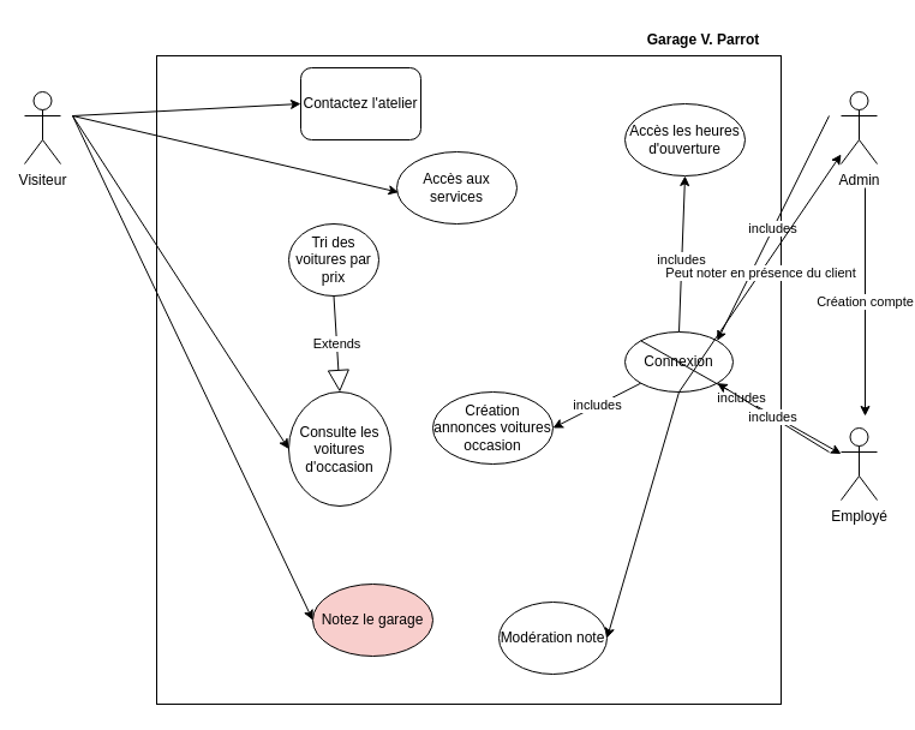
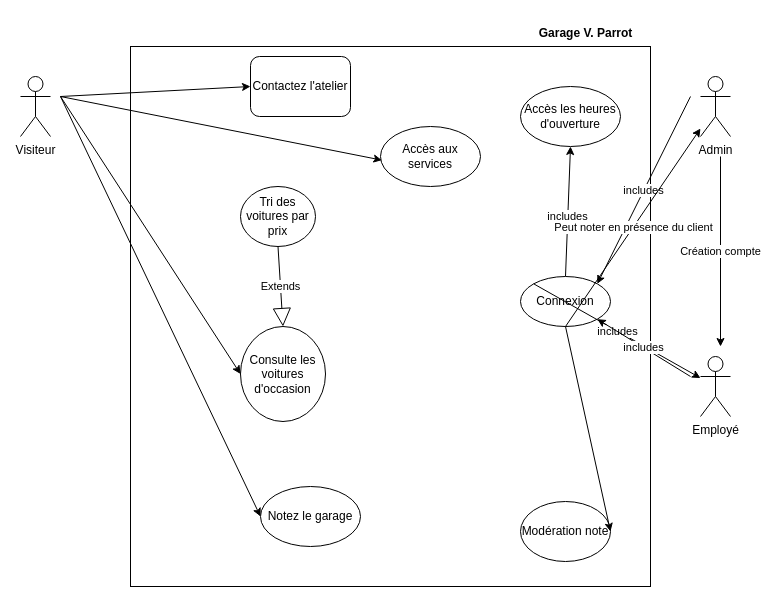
  <mxCell id="0" />
  <mxCell id="1" parent="0" />
  <mxCell id="2" value="" style="rounded=0;whiteSpace=wrap;html=1;" parent="1" vertex="1"><mxGeometry x="130" y="46" width="520" height="540" as="geometry" /></mxCell>
  <mxCell id="3" value="Visiteur" style="shape=umlActor;verticalLabelPosition=bottom;verticalAlign=top;html=1;outlineConnect=0;" parent="1" vertex="1"><mxGeometry x="20" y="76" width="30" height="60" as="geometry" /></mxCell>
- <mxCell id="4" value="Accès aux services" style="ellipse;whiteSpace=wrap;html=1;" parent="1" vertex="1"><mxGeometry x="330" y="126" width="100" height="60" as="geometry" /></mxCell>
+ <mxCell id="4" value="Accès aux services" style="ellipse;whiteSpace=wrap;html=1;" parent="1" vertex="1"><mxGeometry x="380" y="126" width="100" height="60" as="geometry" /></mxCell>
  <mxCell id="5" value="Consulte les voitures d'occasion" style="ellipse;whiteSpace=wrap;html=1;" parent="1" vertex="1"><mxGeometry x="240" y="326" width="85" height="95" as="geometry" /></mxCell>
  <mxCell id="6" value="Tri des voitures par prix" style="ellipse;whiteSpace=wrap;html=1;" parent="1" vertex="1"><mxGeometry x="240" y="186" width="75" height="60" as="geometry" /></mxCell>
  <mxCell id="7" value="Extends" style="endArrow=block;endSize=16;endFill=0;html=1;rounded=0;entryX=0.5;entryY=0;entryDx=0;entryDy=0;exitX=0.5;exitY=1;exitDx=0;exitDy=0;" parent="1" source="6" target="5" edge="1"><mxGeometry x="-0.004" width="160" relative="1" as="geometry"><mxPoint x="430" y="186" as="sourcePoint" /><mxPoint x="590" y="186" as="targetPoint" /><mxPoint as="offset" /></mxGeometry></mxCell>
  <mxCell id="8" value="Contactez l'atelier" style="whiteSpace=wrap;html=1;rounded=1;" parent="1" vertex="1"><mxGeometry x="250" y="56" width="100" height="60" as="geometry" /></mxCell>
- <mxCell id="9" value="Notez le garage" style="ellipse;whiteSpace=wrap;html=1;fillColor=#f8cecc;" parent="1" vertex="1"><mxGeometry x="260" y="486" width="100" height="60" as="geometry" /></mxCell>
+ <mxCell id="9" value="Notez le garage" style="ellipse;whiteSpace=wrap;html=1;" parent="1" vertex="1"><mxGeometry x="260" y="486" width="100" height="60" as="geometry" /></mxCell>
  <mxCell id="10" value="" style="endArrow=classic;html=1;rounded=0;entryX=0;entryY=0.5;entryDx=0;entryDy=0;" parent="1" target="5" edge="1"><mxGeometry relative="1" as="geometry"><mxPoint x="60" y="96" as="sourcePoint" /><mxPoint x="260" y="136" as="targetPoint" /></mxGeometry></mxCell>
  <mxCell id="11" value="" style="endArrow=classic;html=1;rounded=0;entryX=0.014;entryY=0.561;entryDx=0;entryDy=0;entryPerimeter=0;" parent="1" target="4" edge="1"><mxGeometry relative="1" as="geometry"><mxPoint x="60" y="96" as="sourcePoint" /><mxPoint x="240" y="136" as="targetPoint" /></mxGeometry></mxCell>
  <mxCell id="12" value="" style="endArrow=classic;html=1;rounded=0;entryX=0;entryY=0.5;entryDx=0;entryDy=0;" parent="1" target="8" edge="1"><mxGeometry relative="1" as="geometry"><mxPoint x="60" y="96" as="sourcePoint" /><mxPoint x="210" y="151" as="targetPoint" /></mxGeometry></mxCell>
  <mxCell id="13" value="" style="endArrow=classic;html=1;rounded=0;entryX=0;entryY=0.5;entryDx=0;entryDy=0;" parent="1" target="9" edge="1"><mxGeometry relative="1" as="geometry"><mxPoint x="60" y="96" as="sourcePoint" /><mxPoint x="160" y="226" as="targetPoint" /></mxGeometry></mxCell>
  <mxCell id="14" value="Admin" style="shape=umlActor;verticalLabelPosition=bottom;verticalAlign=top;html=1;outlineConnect=0;" parent="1" vertex="1"><mxGeometry x="700" y="76" width="30" height="60" as="geometry" /></mxCell>
  <mxCell id="15" value="Employé" style="shape=umlActor;verticalLabelPosition=bottom;verticalAlign=top;html=1;outlineConnect=0;" parent="1" vertex="1"><mxGeometry x="700" y="356" width="30" height="60" as="geometry" /></mxCell>
  <mxCell id="16" value="Accès les heures d'ouverture" style="ellipse;whiteSpace=wrap;html=1;" parent="1" vertex="1"><mxGeometry x="520" y="86" width="100" height="60" as="geometry" /></mxCell>
  <mxCell id="17" value="" style="endArrow=classic;html=1;rounded=0;entryX=0.5;entryY=1;entryDx=0;entryDy=0;exitX=0.5;exitY=0;exitDx=0;exitDy=0;" parent="1" target="16" edge="1" source="19"><mxGeometry relative="1" as="geometry"><mxPoint x="690" y="96" as="sourcePoint" /><mxPoint x="550" y="266" as="targetPoint" /></mxGeometry></mxCell>
  <mxCell id="18" value="includes" style="edgeLabel;html=1;align=center;verticalAlign=middle;resizable=0;points=[];" vertex="1" connectable="0" parent="17"><mxGeometry x="-0.061" y="1" relative="1" as="geometry"><mxPoint as="offset" /></mxGeometry></mxCell>
  <mxCell id="19" value="Connexion" style="ellipse;whiteSpace=wrap;html=1;" parent="1" vertex="1"><mxGeometry x="520" y="276" width="90" height="50" as="geometry" /></mxCell>
  <mxCell id="20" value="includes" style="endArrow=classic;html=1;rounded=0;exitX=0;exitY=0;exitDx=0;exitDy=0;" parent="1" target="15" edge="1" source="19"><mxGeometry relative="1" as="geometry"><mxPoint x="533.18" y="273.322" as="sourcePoint" /><mxPoint x="470" y="296" as="targetPoint" /></mxGeometry></mxCell>
- <mxCell id="21" value="Modération note" style="ellipse;whiteSpace=wrap;html=1;" parent="1" vertex="1"><mxGeometry x="415" y="501" width="90" height="60" as="geometry" /></mxCell>
+ <mxCell id="21" value="Modération note" style="ellipse;whiteSpace=wrap;html=1;" parent="1" vertex="1"><mxGeometry x="520" y="501" width="90" height="60" as="geometry" /></mxCell>
  <mxCell id="22" value="" style="endArrow=classic;html=1;rounded=0;entryX=1;entryY=0.5;entryDx=0;entryDy=0;exitX=0.5;exitY=1;exitDx=0;exitDy=0;" parent="1" target="21" edge="1" source="19"><mxGeometry relative="1" as="geometry"><mxPoint x="690" y="376" as="sourcePoint" /><mxPoint x="610" y="396" as="targetPoint" /></mxGeometry></mxCell>
- <mxCell id="23" value="includes" style="endArrow=classic;html=1;rounded=0;entryX=1;entryY=0.5;entryDx=0;entryDy=0;exitX=0;exitY=1;exitDx=0;exitDy=0;" parent="1" target="30" edge="1" source="19"><mxGeometry relative="1" as="geometry"><mxPoint x="690" y="376" as="sourcePoint" /><mxPoint x="580" y="486" as="targetPoint" /></mxGeometry></mxCell>
  <mxCell id="24" value="includes" style="endArrow=classic;html=1;rounded=0;entryX=1;entryY=1;entryDx=0;entryDy=0;" parent="1" target="19" edge="1"><mxGeometry relative="1" as="geometry"><mxPoint x="690" y="376" as="sourcePoint" /><mxPoint x="490" y="471" as="targetPoint" /></mxGeometry></mxCell>
  <mxCell id="25" value="includes" style="endArrow=classic;html=1;rounded=0;entryX=1;entryY=0;entryDx=0;entryDy=0;" parent="1" target="19" edge="1"><mxGeometry relative="1" as="geometry"><mxPoint x="690" y="96" as="sourcePoint" /><mxPoint x="580" y="226" as="targetPoint" /></mxGeometry></mxCell>
  <mxCell id="26" value=" Garage V. Parrot" style="text;align=center;fontStyle=1;verticalAlign=middle;spacingLeft=3;spacingRight=3;strokeColor=none;rotatable=0;points=[[0,0.5],[1,0.5]];portConstraint=eastwest;html=1;" parent="1" vertex="1"><mxGeometry x="530" y="20" width="110" height="26" as="geometry" /></mxCell>
  <mxCell id="27" value="" style="endArrow=classic;html=1;rounded=0;strokeColor=none;" parent="1" edge="1"><mxGeometry relative="1" as="geometry"><mxPoint x="710" y="166" as="sourcePoint" /><mxPoint x="710" y="336" as="targetPoint" /></mxGeometry></mxCell>
  <mxCell id="28" value="Création compte" style="endArrow=classic;html=1;rounded=0;" parent="1" edge="1"><mxGeometry relative="1" as="geometry"><mxPoint x="720" y="156" as="sourcePoint" /><mxPoint x="720" y="346" as="targetPoint" /></mxGeometry></mxCell>
  <mxCell id="29" value="Peut noter en présence du client" style="endArrow=classic;html=1;rounded=0;exitX=0.5;exitY=1;exitDx=0;exitDy=0;" parent="1" target="14" edge="1" source="19"><mxGeometry relative="1" as="geometry"><mxPoint x="690" y="376" as="sourcePoint" /><mxPoint x="360" y="456" as="targetPoint" /></mxGeometry></mxCell>
- <mxCell id="30" value="Création annonces voitures occasion" style="ellipse;whiteSpace=wrap;html=1;" parent="1" vertex="1"><mxGeometry x="360" y="326" width="100" height="60" as="geometry" /></mxCell>
